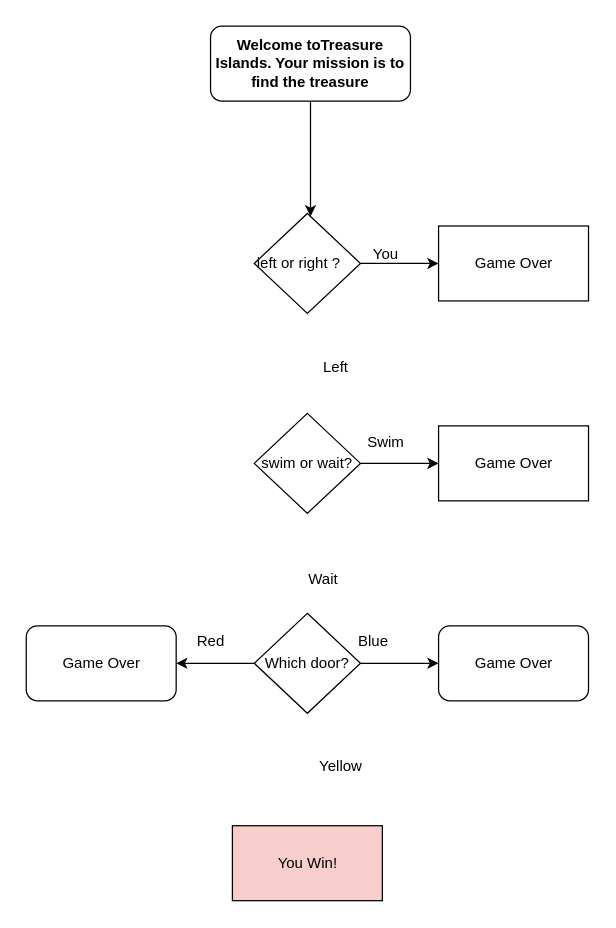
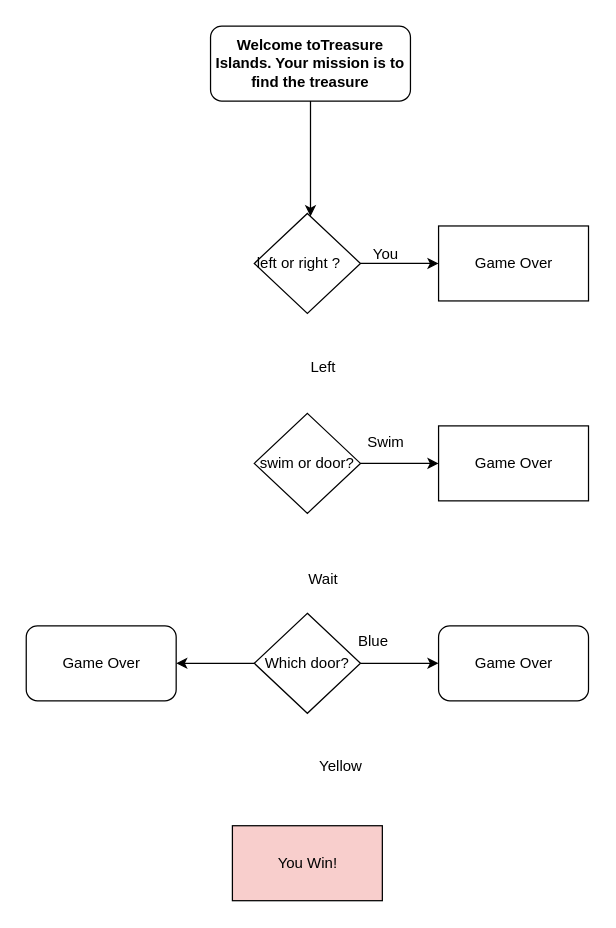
  <mxCell id="0" />
  <mxCell id="1" parent="0" />
  <mxCell id="2" value="" style="edgeStyle=orthogonalEdgeStyle;rounded=0;orthogonalLoop=1;jettySize=auto;html=1;" edge="1" parent="1" source="4" target="5"><mxGeometry relative="1" as="geometry" /></mxCell>
  <mxCell id="3" value="" style="edgeStyle=orthogonalEdgeStyle;rounded=0;orthogonalLoop=1;jettySize=auto;html=1;entryX=0.576;entryY=0.12;entryDx=0;entryDy=0;entryPerimeter=0;" edge="1" parent="1" source="4" target="4"><mxGeometry relative="1" as="geometry"><Array as="points"><mxPoint x="238" y="180" /></Array></mxGeometry></mxCell>
  <mxCell id="4" value="left or right ?&lt;span style=&quot;white-space: pre;&quot;&gt;&#09;&lt;/span&gt;" style="rhombus;whiteSpace=wrap;html=1;" vertex="1" parent="1"><mxGeometry x="203" y="170" width="85" height="80" as="geometry" /></mxCell>
  <mxCell id="5" value="Game Over" style="whiteSpace=wrap;html=1;" vertex="1" parent="1"><mxGeometry x="350.5" y="180" width="120" height="60" as="geometry" /></mxCell>
  <mxCell id="6" value="" style="edgeStyle=orthogonalEdgeStyle;rounded=0;orthogonalLoop=1;jettySize=auto;html=1;" edge="1" parent="1" source="7" target="8"><mxGeometry relative="1" as="geometry" /></mxCell>
- <mxCell id="7" value="swim or wait?" style="rhombus;whiteSpace=wrap;html=1;" vertex="1" parent="1"><mxGeometry x="203" y="330" width="85" height="80" as="geometry" /></mxCell>
+ <mxCell id="7" value="swim or door?" style="rhombus;whiteSpace=wrap;html=1;" vertex="1" parent="1"><mxGeometry x="203" y="330" width="85" height="80" as="geometry" /></mxCell>
  <mxCell id="8" value="Game Over" style="whiteSpace=wrap;html=1;" vertex="1" parent="1"><mxGeometry x="350.5" y="340" width="120" height="60" as="geometry" /></mxCell>
  <mxCell id="9" value="" style="edgeStyle=orthogonalEdgeStyle;rounded=0;orthogonalLoop=1;jettySize=auto;html=1;" edge="1" parent="1" source="11" target="13"><mxGeometry relative="1" as="geometry" /></mxCell>
  <mxCell id="10" value="" style="edgeStyle=orthogonalEdgeStyle;rounded=0;orthogonalLoop=1;jettySize=auto;html=1;" edge="1" parent="1" source="11" target="14"><mxGeometry relative="1" as="geometry" /></mxCell>
  <mxCell id="11" value="Which door?" style="rhombus;whiteSpace=wrap;html=1;" vertex="1" parent="1"><mxGeometry x="203" y="490" width="85" height="80" as="geometry" /></mxCell>
  <mxCell id="12" value="You Win!" style="whiteSpace=wrap;html=1;fillColor=#f8cecc;" vertex="1" parent="1"><mxGeometry x="185.5" y="660" width="120" height="60" as="geometry" /></mxCell>
  <mxCell id="13" value="Game Over" style="rounded=1;whiteSpace=wrap;html=1;" vertex="1" parent="1"><mxGeometry x="350.5" y="500" width="120" height="60" as="geometry" /></mxCell>
  <mxCell id="14" value="Game Over" style="rounded=1;whiteSpace=wrap;html=1;" vertex="1" parent="1"><mxGeometry x="20.5" y="500" width="120" height="60" as="geometry" /></mxCell>
  <mxCell id="15" value="" style="edgeStyle=orthogonalEdgeStyle;rounded=0;orthogonalLoop=1;jettySize=auto;html=1;" edge="1" parent="1" source="16" target="4"><mxGeometry relative="1" as="geometry"><Array as="points"><mxPoint x="248" y="150" /><mxPoint x="248" y="150" /></Array></mxGeometry></mxCell>
  <mxCell id="16" value="&lt;b&gt;Welcome toTreasure Islands. Your mission is to find the treasure&lt;/b&gt;" style="rounded=1;whiteSpace=wrap;html=1;" vertex="1" parent="1"><mxGeometry x="168" y="20" width="160" height="60" as="geometry" /></mxCell>
  <mxCell id="17" value="You" style="text;html=1;align=center;verticalAlign=middle;resizable=0;points=[];autosize=1;strokeColor=none;fillColor=none;" vertex="1" parent="1"><mxGeometry x="283" y="188" width="50" height="30" as="geometry" /></mxCell>
- <mxCell id="18" value="Left" style="text;html=1;align=center;verticalAlign=middle;resizable=0;points=[];autosize=1;strokeColor=none;fillColor=none;" vertex="1" parent="1"><mxGeometry x="248" y="278" width="40" height="30" as="geometry" /></mxCell>
+ <mxCell id="18" value="Left" style="text;html=1;align=center;verticalAlign=middle;resizable=0;points=[];autosize=1;strokeColor=none;fillColor=none;" vertex="1" parent="1"><mxGeometry x="238" y="278" width="40" height="30" as="geometry" /></mxCell>
  <mxCell id="19" value="Swim" style="text;html=1;align=center;verticalAlign=middle;resizable=0;points=[];autosize=1;strokeColor=none;fillColor=none;" vertex="1" parent="1"><mxGeometry x="283" y="338" width="50" height="30" as="geometry" /></mxCell>
  <mxCell id="20" value="Wait" style="text;html=1;align=center;verticalAlign=middle;resizable=0;points=[];autosize=1;strokeColor=none;fillColor=none;" vertex="1" parent="1"><mxGeometry x="233" y="448" width="50" height="30" as="geometry" /></mxCell>
  <mxCell id="21" value="Blue" style="text;html=1;align=center;verticalAlign=middle;resizable=0;points=[];autosize=1;strokeColor=none;fillColor=none;" vertex="1" parent="1"><mxGeometry x="273" y="498" width="50" height="30" as="geometry" /></mxCell>
- <mxCell id="22" value="Red" style="text;html=1;align=center;verticalAlign=middle;resizable=0;points=[];autosize=1;strokeColor=none;fillColor=none;" vertex="1" parent="1"><mxGeometry x="143" y="498" width="50" height="30" as="geometry" /></mxCell>
  <mxCell id="23" value="Yellow" style="text;html=1;align=center;verticalAlign=middle;resizable=0;points=[];autosize=1;strokeColor=none;fillColor=none;" vertex="1" parent="1"><mxGeometry x="242" y="598" width="60" height="30" as="geometry" /></mxCell>
